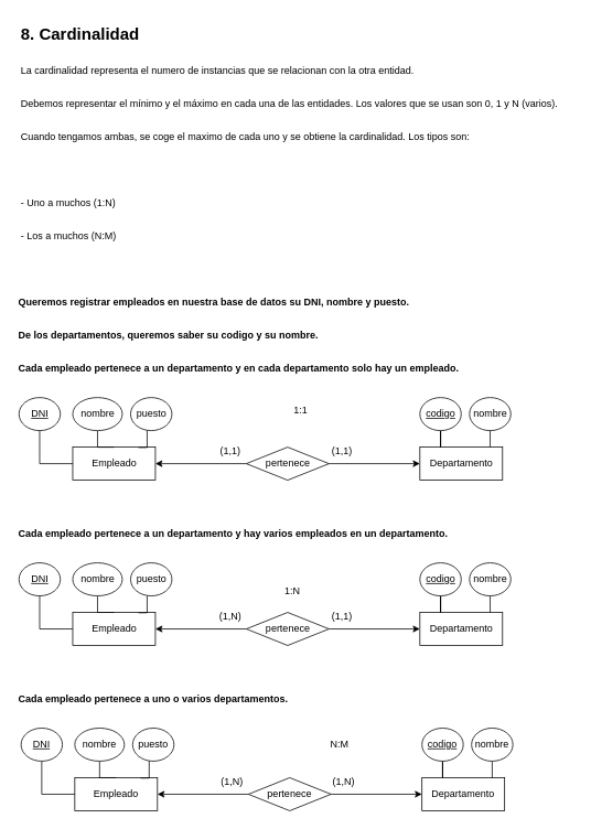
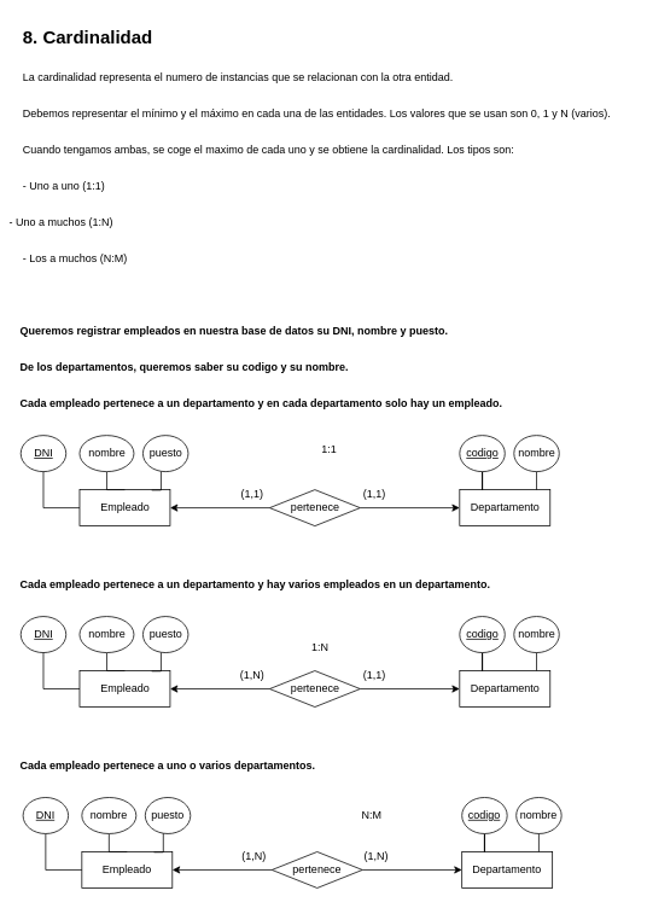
  <mxCell id="0" />
  <mxCell id="1" parent="0" />
  <mxCell id="2" value="8. Cardinalidad" style="text;html=1;align=left;verticalAlign=middle;resizable=0;points=[];autosize=1;strokeColor=none;fillColor=none;strokeWidth=0;fontSize=20;fontStyle=1" parent="1" vertex="1"><mxGeometry x="22.5" y="20" width="160" height="40" as="geometry" /></mxCell>
  <mxCell id="3" value="La cardinalidad representa el numero de instancias que se relacionan con la otra entidad." style="text;html=1;align=left;verticalAlign=middle;resizable=0;points=[];autosize=1;strokeColor=none;fillColor=none;" parent="1" vertex="1"><mxGeometry x="22.5" y="70" width="500" height="30" as="geometry" /></mxCell>
  <mxCell id="4" value="&lt;span style=&quot;color: rgba(0, 0, 0, 0); font-family: monospace; font-size: 0px; font-weight: 400;&quot;&gt;%3CmxGraphModel%3E%3Croot%3E%3CmxCell%20id%3D%220%22%2F%3E%3CmxCell%20id%3D%221%22%20parent%3D%220%22%2F%3E%3CmxCell%20id%3D%222%22%20value%3D%22Queremos%20registrar%20empleados%20en%20nuestra%20base%20de%20datos%20su%20DNI%2C%20nombre%2C%20fecha%20%26lt%3Bspan%20style%3D%26quot%3Bbackground-color%3A%20initial%3B%26quot%3B%26gt%3By%20puesto.%20Cada%20empleado%20pertence%20a%20un%20departamento.%26lt%3B%2Fspan%26gt%3B%22%20style%3D%22text%3Bhtml%3D1%3Balign%3Dleft%3BverticalAlign%3Dmiddle%3Bresizable%3D0%3Bpoints%3D%5B%5D%3Bautosize%3D1%3BstrokeColor%3Dnone%3BfillColor%3Dnone%3BfontStyle%3D1%22%20vertex%3D%221%22%20parent%3D%221%22%3E%3CmxGeometry%20x%3D%2240%22%20y%3D%222130%22%20width%3D%22750%22%20height%3D%2230%22%20as%3D%22geometry%22%2F%3E%3C%2FmxCell%3E%3C%2Froot%3E%3C%2FmxGraphModel%3E&lt;/span&gt;" style="text;html=1;align=left;verticalAlign=middle;resizable=0;points=[];autosize=1;strokeColor=none;fillColor=none;fontStyle=1" parent="1" vertex="1"><mxGeometry x="22.5" y="350" width="20" height="30" as="geometry" /></mxCell>
  <mxCell id="5" value="Empleado" style="whiteSpace=wrap;html=1;align=center;" parent="1" vertex="1"><mxGeometry x="87.5" y="540" width="100" height="40" as="geometry" /></mxCell>
  <mxCell id="6" style="edgeStyle=orthogonalEdgeStyle;rounded=0;orthogonalLoop=1;jettySize=auto;html=1;endArrow=none;endFill=0;" parent="1" source="7" target="5" edge="1"><mxGeometry relative="1" as="geometry" /></mxCell>
  <mxCell id="7" value="nombre" style="ellipse;whiteSpace=wrap;html=1;align=center;" parent="1" vertex="1"><mxGeometry x="87.5" y="480" width="60" height="40" as="geometry" /></mxCell>
  <mxCell id="8" style="edgeStyle=orthogonalEdgeStyle;rounded=0;orthogonalLoop=1;jettySize=auto;html=1;entryX=0;entryY=0.5;entryDx=0;entryDy=0;endArrow=none;endFill=0;" parent="1" source="9" target="5" edge="1"><mxGeometry relative="1" as="geometry"><Array as="points"><mxPoint x="47.5" y="560" /></Array></mxGeometry></mxCell>
  <mxCell id="9" value="DNI" style="ellipse;whiteSpace=wrap;html=1;align=center;fontStyle=4;" parent="1" vertex="1"><mxGeometry x="22.5" y="480" width="50" height="40" as="geometry" /></mxCell>
  <mxCell id="10" style="edgeStyle=orthogonalEdgeStyle;rounded=0;orthogonalLoop=1;jettySize=auto;html=1;entryX=0.796;entryY=0.011;entryDx=0;entryDy=0;endArrow=none;endFill=0;entryPerimeter=0;" parent="1" source="11" target="5" edge="1"><mxGeometry relative="1" as="geometry"><Array as="points"><mxPoint x="177.5" y="500" /><mxPoint x="177.5" y="540" /><mxPoint x="167.5" y="540" /></Array></mxGeometry></mxCell>
  <mxCell id="11" value="puesto" style="ellipse;whiteSpace=wrap;html=1;align=center;" parent="1" vertex="1"><mxGeometry x="157.5" y="480" width="50" height="40" as="geometry" /></mxCell>
  <mxCell id="12" value="Departamento" style="whiteSpace=wrap;html=1;align=center;" parent="1" vertex="1"><mxGeometry x="507.5" y="540" width="100" height="40" as="geometry" /></mxCell>
  <mxCell id="13" style="edgeStyle=orthogonalEdgeStyle;rounded=0;orthogonalLoop=1;jettySize=auto;html=1;entryX=0.25;entryY=0;entryDx=0;entryDy=0;endArrow=none;endFill=0;" parent="1" source="14" target="12" edge="1"><mxGeometry relative="1" as="geometry" /></mxCell>
  <mxCell id="14" value="codigo" style="ellipse;whiteSpace=wrap;html=1;align=center;fontStyle=4;" parent="1" vertex="1"><mxGeometry x="507.5" y="480" width="50" height="40" as="geometry" /></mxCell>
  <mxCell id="15" value="nombre" style="ellipse;whiteSpace=wrap;html=1;align=center;" parent="1" vertex="1"><mxGeometry x="567.5" y="480" width="50" height="40" as="geometry" /></mxCell>
  <mxCell id="16" style="edgeStyle=orthogonalEdgeStyle;rounded=0;orthogonalLoop=1;jettySize=auto;html=1;entryX=0.841;entryY=-0.018;entryDx=0;entryDy=0;entryPerimeter=0;endArrow=none;endFill=0;" parent="1" source="15" target="12" edge="1"><mxGeometry relative="1" as="geometry" /></mxCell>
  <mxCell id="17" style="edgeStyle=orthogonalEdgeStyle;rounded=0;orthogonalLoop=1;jettySize=auto;html=1;entryX=1;entryY=0.5;entryDx=0;entryDy=0;" parent="1" source="19" target="5" edge="1"><mxGeometry relative="1" as="geometry" /></mxCell>
  <mxCell id="18" style="edgeStyle=orthogonalEdgeStyle;rounded=0;orthogonalLoop=1;jettySize=auto;html=1;entryX=0;entryY=0.5;entryDx=0;entryDy=0;" parent="1" source="19" target="12" edge="1"><mxGeometry relative="1" as="geometry" /></mxCell>
  <mxCell id="19" value="pertenece" style="shape=rhombus;perimeter=rhombusPerimeter;whiteSpace=wrap;html=1;align=center;" parent="1" vertex="1"><mxGeometry x="297.5" y="540" width="100" height="40" as="geometry" /></mxCell>
  <mxCell id="20" value="Debemos representar el mínimo y el máximo en cada una de las entidades. Los valores que se usan son 0, 1 y N (varios)." style="text;html=1;align=left;verticalAlign=middle;resizable=0;points=[];autosize=1;strokeColor=none;fillColor=none;" parent="1" vertex="1"><mxGeometry x="22.5" y="110" width="670" height="30" as="geometry" /></mxCell>
  <mxCell id="21" value="Cuando tengamos ambas, se coge el maximo de cada uno y se obtiene la cardinalidad. Los tipos son:" style="text;html=1;align=left;verticalAlign=middle;resizable=0;points=[];autosize=1;strokeColor=none;fillColor=none;" parent="1" vertex="1"><mxGeometry x="22.5" y="150" width="570" height="30" as="geometry" /></mxCell>
- <mxCell id="23" value="- Uno a muchos (1:N)" style="text;html=1;align=left;verticalAlign=middle;resizable=0;points=[];autosize=1;strokeColor=none;fillColor=none;" parent="1" vertex="1"><mxGeometry x="22.5" y="230" width="140" height="30" as="geometry" /></mxCell>
+ <mxCell id="22" value="- Uno a uno (1:1)" style="text;html=1;align=left;verticalAlign=middle;resizable=0;points=[];autosize=1;strokeColor=none;fillColor=none;" parent="1" vertex="1"><mxGeometry x="22.5" y="190" width="110" height="30" as="geometry" /></mxCell>
+ <mxCell id="23" value="- Uno a muchos (1:N)" style="text;html=1;align=left;verticalAlign=middle;resizable=0;points=[];autosize=1;strokeColor=none;fillColor=none;" parent="1" vertex="1"><mxGeometry x="7.5" y="230" width="140" height="30" as="geometry" /></mxCell>
  <mxCell id="24" value="- Los a muchos (N:M)" style="text;html=1;align=left;verticalAlign=middle;resizable=0;points=[];autosize=1;strokeColor=none;fillColor=none;" parent="1" vertex="1"><mxGeometry x="22.5" y="270" width="160" height="30" as="geometry" /></mxCell>
  <mxCell id="25" value="Queremos registrar empleados en nuestra base de datos su DNI, nombre&amp;nbsp;&lt;span style=&quot;background-color: initial;&quot;&gt;y puesto.&amp;nbsp;&lt;/span&gt;" style="text;html=1;align=left;verticalAlign=middle;resizable=0;points=[];autosize=1;strokeColor=none;fillColor=none;fontStyle=1" parent="1" vertex="1"><mxGeometry x="20" y="350" width="470" height="30" as="geometry" /></mxCell>
  <mxCell id="26" value="(1,1)" style="text;html=1;align=center;verticalAlign=middle;resizable=0;points=[];autosize=1;strokeColor=none;fillColor=none;" parent="1" vertex="1"><mxGeometry x="387.5" y="530" width="50" height="30" as="geometry" /></mxCell>
  <mxCell id="27" value="(1,1)" style="text;html=1;align=center;verticalAlign=middle;resizable=0;points=[];autosize=1;strokeColor=none;fillColor=none;" parent="1" vertex="1"><mxGeometry x="252.5" y="530" width="50" height="30" as="geometry" /></mxCell>
  <mxCell id="28" value="1:1" style="text;html=1;align=center;verticalAlign=middle;resizable=0;points=[];autosize=1;strokeColor=none;fillColor=none;" parent="1" vertex="1"><mxGeometry x="342.5" y="480" width="40" height="30" as="geometry" /></mxCell>
  <mxCell id="29" value="&lt;span style=&quot;color: rgba(0, 0, 0, 0); font-family: monospace; font-size: 0px; font-weight: 400;&quot;&gt;%3CmxGraphModel%3E%3Croot%3E%3CmxCell%20id%3D%220%22%2F%3E%3CmxCell%20id%3D%221%22%20parent%3D%220%22%2F%3E%3CmxCell%20id%3D%222%22%20value%3D%22Queremos%20registrar%20empleados%20en%20nuestra%20base%20de%20datos%20su%20DNI%2C%20nombre%2C%20fecha%20%26lt%3Bspan%20style%3D%26quot%3Bbackground-color%3A%20initial%3B%26quot%3B%26gt%3By%20puesto.%20Cada%20empleado%20pertence%20a%20un%20departamento.%26lt%3B%2Fspan%26gt%3B%22%20style%3D%22text%3Bhtml%3D1%3Balign%3Dleft%3BverticalAlign%3Dmiddle%3Bresizable%3D0%3Bpoints%3D%5B%5D%3Bautosize%3D1%3BstrokeColor%3Dnone%3BfillColor%3Dnone%3BfontStyle%3D1%22%20vertex%3D%221%22%20parent%3D%221%22%3E%3CmxGeometry%20x%3D%2240%22%20y%3D%222130%22%20width%3D%22750%22%20height%3D%2230%22%20as%3D%22geometry%22%2F%3E%3C%2FmxCell%3E%3C%2Froot%3E%3C%2FmxGraphModel%3E&lt;/span&gt;" style="text;html=1;align=left;verticalAlign=middle;resizable=0;points=[];autosize=1;strokeColor=none;fillColor=none;fontStyle=1" parent="1" vertex="1"><mxGeometry x="25" y="700" width="20" height="30" as="geometry" /></mxCell>
  <mxCell id="30" value="Empleado" style="whiteSpace=wrap;html=1;align=center;" parent="1" vertex="1"><mxGeometry x="87.5" y="740" width="100" height="40" as="geometry" /></mxCell>
  <mxCell id="31" style="edgeStyle=orthogonalEdgeStyle;rounded=0;orthogonalLoop=1;jettySize=auto;html=1;endArrow=none;endFill=0;" parent="1" source="32" target="30" edge="1"><mxGeometry relative="1" as="geometry" /></mxCell>
  <mxCell id="32" value="nombre" style="ellipse;whiteSpace=wrap;html=1;align=center;" parent="1" vertex="1"><mxGeometry x="87.5" y="680" width="60" height="40" as="geometry" /></mxCell>
  <mxCell id="33" style="edgeStyle=orthogonalEdgeStyle;rounded=0;orthogonalLoop=1;jettySize=auto;html=1;entryX=0;entryY=0.5;entryDx=0;entryDy=0;endArrow=none;endFill=0;" parent="1" source="34" target="30" edge="1"><mxGeometry relative="1" as="geometry"><Array as="points"><mxPoint x="47.5" y="760" /></Array></mxGeometry></mxCell>
  <mxCell id="34" value="DNI" style="ellipse;whiteSpace=wrap;html=1;align=center;fontStyle=4;" parent="1" vertex="1"><mxGeometry x="22.5" y="680" width="50" height="40" as="geometry" /></mxCell>
  <mxCell id="35" style="edgeStyle=orthogonalEdgeStyle;rounded=0;orthogonalLoop=1;jettySize=auto;html=1;entryX=0.796;entryY=0.011;entryDx=0;entryDy=0;endArrow=none;endFill=0;entryPerimeter=0;" parent="1" source="36" target="30" edge="1"><mxGeometry relative="1" as="geometry"><Array as="points"><mxPoint x="177.5" y="700" /><mxPoint x="177.5" y="740" /><mxPoint x="167.5" y="740" /></Array></mxGeometry></mxCell>
  <mxCell id="36" value="puesto" style="ellipse;whiteSpace=wrap;html=1;align=center;" parent="1" vertex="1"><mxGeometry x="157.5" y="680" width="50" height="40" as="geometry" /></mxCell>
  <mxCell id="37" value="Departamento" style="whiteSpace=wrap;html=1;align=center;" parent="1" vertex="1"><mxGeometry x="507.5" y="740" width="100" height="40" as="geometry" /></mxCell>
  <mxCell id="38" style="edgeStyle=orthogonalEdgeStyle;rounded=0;orthogonalLoop=1;jettySize=auto;html=1;entryX=0.25;entryY=0;entryDx=0;entryDy=0;endArrow=none;endFill=0;" parent="1" source="39" target="37" edge="1"><mxGeometry relative="1" as="geometry" /></mxCell>
  <mxCell id="39" value="codigo" style="ellipse;whiteSpace=wrap;html=1;align=center;fontStyle=4;" parent="1" vertex="1"><mxGeometry x="507.5" y="680" width="50" height="40" as="geometry" /></mxCell>
  <mxCell id="40" value="nombre" style="ellipse;whiteSpace=wrap;html=1;align=center;" parent="1" vertex="1"><mxGeometry x="567.5" y="680" width="50" height="40" as="geometry" /></mxCell>
  <mxCell id="41" style="edgeStyle=orthogonalEdgeStyle;rounded=0;orthogonalLoop=1;jettySize=auto;html=1;entryX=0.841;entryY=-0.018;entryDx=0;entryDy=0;entryPerimeter=0;endArrow=none;endFill=0;" parent="1" source="40" target="37" edge="1"><mxGeometry relative="1" as="geometry" /></mxCell>
  <mxCell id="42" style="edgeStyle=orthogonalEdgeStyle;rounded=0;orthogonalLoop=1;jettySize=auto;html=1;entryX=1;entryY=0.5;entryDx=0;entryDy=0;" parent="1" source="44" target="30" edge="1"><mxGeometry relative="1" as="geometry" /></mxCell>
  <mxCell id="43" style="edgeStyle=orthogonalEdgeStyle;rounded=0;orthogonalLoop=1;jettySize=auto;html=1;entryX=0;entryY=0.5;entryDx=0;entryDy=0;" parent="1" source="44" target="37" edge="1"><mxGeometry relative="1" as="geometry" /></mxCell>
  <mxCell id="44" value="pertenece" style="shape=rhombus;perimeter=rhombusPerimeter;whiteSpace=wrap;html=1;align=center;" parent="1" vertex="1"><mxGeometry x="297.5" y="740" width="100" height="40" as="geometry" /></mxCell>
  <mxCell id="45" value="(1,1)" style="text;html=1;align=center;verticalAlign=middle;resizable=0;points=[];autosize=1;strokeColor=none;fillColor=none;" parent="1" vertex="1"><mxGeometry x="387.5" y="730" width="50" height="30" as="geometry" /></mxCell>
  <mxCell id="46" value="(1,N)" style="text;html=1;align=center;verticalAlign=middle;resizable=0;points=[];autosize=1;strokeColor=none;fillColor=none;" parent="1" vertex="1"><mxGeometry x="252.5" y="730" width="50" height="30" as="geometry" /></mxCell>
  <mxCell id="47" value="1:N" style="text;html=1;align=center;verticalAlign=middle;resizable=0;points=[];autosize=1;strokeColor=none;fillColor=none;" parent="1" vertex="1"><mxGeometry x="332.5" y="700" width="40" height="30" as="geometry" /></mxCell>
  <mxCell id="48" value="&lt;span style=&quot;color: rgba(0, 0, 0, 0); font-family: monospace; font-size: 0px; font-weight: 400;&quot;&gt;%3CmxGraphModel%3E%3Croot%3E%3CmxCell%20id%3D%220%22%2F%3E%3CmxCell%20id%3D%221%22%20parent%3D%220%22%2F%3E%3CmxCell%20id%3D%222%22%20value%3D%22Queremos%20registrar%20empleados%20en%20nuestra%20base%20de%20datos%20su%20DNI%2C%20nombre%2C%20fecha%20%26lt%3Bspan%20style%3D%26quot%3Bbackground-color%3A%20initial%3B%26quot%3B%26gt%3By%20puesto.%20Cada%20empleado%20pertence%20a%20un%20departamento.%26lt%3B%2Fspan%26gt%3B%22%20style%3D%22text%3Bhtml%3D1%3Balign%3Dleft%3BverticalAlign%3Dmiddle%3Bresizable%3D0%3Bpoints%3D%5B%5D%3Bautosize%3D1%3BstrokeColor%3Dnone%3BfillColor%3Dnone%3BfontStyle%3D1%22%20vertex%3D%221%22%20parent%3D%221%22%3E%3CmxGeometry%20x%3D%2240%22%20y%3D%222130%22%20width%3D%22750%22%20height%3D%2230%22%20as%3D%22geometry%22%2F%3E%3C%2FmxCell%3E%3C%2Froot%3E%3C%2FmxGraphModel%3E&lt;/span&gt;" style="text;html=1;align=left;verticalAlign=middle;resizable=0;points=[];autosize=1;strokeColor=none;fillColor=none;fontStyle=1" parent="1" vertex="1"><mxGeometry x="22.5" y="920" width="20" height="30" as="geometry" /></mxCell>
  <mxCell id="49" value="Empleado" style="whiteSpace=wrap;html=1;align=center;" parent="1" vertex="1"><mxGeometry x="90" y="940" width="100" height="40" as="geometry" /></mxCell>
  <mxCell id="50" style="edgeStyle=orthogonalEdgeStyle;rounded=0;orthogonalLoop=1;jettySize=auto;html=1;endArrow=none;endFill=0;" parent="1" source="51" target="49" edge="1"><mxGeometry relative="1" as="geometry" /></mxCell>
  <mxCell id="51" value="nombre" style="ellipse;whiteSpace=wrap;html=1;align=center;" parent="1" vertex="1"><mxGeometry x="90" y="880" width="60" height="40" as="geometry" /></mxCell>
  <mxCell id="52" style="edgeStyle=orthogonalEdgeStyle;rounded=0;orthogonalLoop=1;jettySize=auto;html=1;entryX=0;entryY=0.5;entryDx=0;entryDy=0;endArrow=none;endFill=0;" parent="1" source="53" target="49" edge="1"><mxGeometry relative="1" as="geometry"><Array as="points"><mxPoint x="50" y="960" /></Array></mxGeometry></mxCell>
  <mxCell id="53" value="DNI" style="ellipse;whiteSpace=wrap;html=1;align=center;fontStyle=4;" parent="1" vertex="1"><mxGeometry x="25" y="880" width="50" height="40" as="geometry" /></mxCell>
  <mxCell id="54" style="edgeStyle=orthogonalEdgeStyle;rounded=0;orthogonalLoop=1;jettySize=auto;html=1;entryX=0.796;entryY=0.011;entryDx=0;entryDy=0;endArrow=none;endFill=0;entryPerimeter=0;" parent="1" source="55" target="49" edge="1"><mxGeometry relative="1" as="geometry"><Array as="points"><mxPoint x="180" y="900" /><mxPoint x="180" y="940" /><mxPoint x="170" y="940" /></Array></mxGeometry></mxCell>
  <mxCell id="55" value="puesto" style="ellipse;whiteSpace=wrap;html=1;align=center;" parent="1" vertex="1"><mxGeometry x="160" y="880" width="50" height="40" as="geometry" /></mxCell>
  <mxCell id="56" value="Departamento" style="whiteSpace=wrap;html=1;align=center;" parent="1" vertex="1"><mxGeometry x="510" y="940" width="100" height="40" as="geometry" /></mxCell>
  <mxCell id="57" style="edgeStyle=orthogonalEdgeStyle;rounded=0;orthogonalLoop=1;jettySize=auto;html=1;entryX=0.25;entryY=0;entryDx=0;entryDy=0;endArrow=none;endFill=0;" parent="1" source="58" target="56" edge="1"><mxGeometry relative="1" as="geometry" /></mxCell>
  <mxCell id="58" value="codigo" style="ellipse;whiteSpace=wrap;html=1;align=center;fontStyle=4;" parent="1" vertex="1"><mxGeometry x="510" y="880" width="50" height="40" as="geometry" /></mxCell>
  <mxCell id="59" value="nombre" style="ellipse;whiteSpace=wrap;html=1;align=center;" parent="1" vertex="1"><mxGeometry x="570" y="880" width="50" height="40" as="geometry" /></mxCell>
  <mxCell id="60" style="edgeStyle=orthogonalEdgeStyle;rounded=0;orthogonalLoop=1;jettySize=auto;html=1;entryX=0.841;entryY=-0.018;entryDx=0;entryDy=0;entryPerimeter=0;endArrow=none;endFill=0;" parent="1" source="59" target="56" edge="1"><mxGeometry relative="1" as="geometry" /></mxCell>
  <mxCell id="61" style="edgeStyle=orthogonalEdgeStyle;rounded=0;orthogonalLoop=1;jettySize=auto;html=1;entryX=1;entryY=0.5;entryDx=0;entryDy=0;" parent="1" source="63" target="49" edge="1"><mxGeometry relative="1" as="geometry" /></mxCell>
  <mxCell id="62" style="edgeStyle=orthogonalEdgeStyle;rounded=0;orthogonalLoop=1;jettySize=auto;html=1;entryX=0;entryY=0.5;entryDx=0;entryDy=0;" parent="1" source="63" target="56" edge="1"><mxGeometry relative="1" as="geometry" /></mxCell>
  <mxCell id="63" value="pertenece" style="shape=rhombus;perimeter=rhombusPerimeter;whiteSpace=wrap;html=1;align=center;" parent="1" vertex="1"><mxGeometry x="300" y="940" width="100" height="40" as="geometry" /></mxCell>
  <mxCell id="64" value="(1,N)" style="text;html=1;align=center;verticalAlign=middle;resizable=0;points=[];autosize=1;strokeColor=none;fillColor=none;" parent="1" vertex="1"><mxGeometry x="390" y="930" width="50" height="30" as="geometry" /></mxCell>
  <mxCell id="65" value="(1,N)" style="text;html=1;align=center;verticalAlign=middle;resizable=0;points=[];autosize=1;strokeColor=none;fillColor=none;" parent="1" vertex="1"><mxGeometry x="255" y="930" width="50" height="30" as="geometry" /></mxCell>
  <mxCell id="66" value="N:M" style="text;html=1;align=center;verticalAlign=middle;resizable=0;points=[];autosize=1;strokeColor=none;fillColor=none;" parent="1" vertex="1"><mxGeometry x="385" y="885" width="50" height="30" as="geometry" /></mxCell>
  <mxCell id="67" value="&lt;span style=&quot;font-weight: 700; background-color: initial;&quot;&gt;Cada empleado pertenece a uno o&amp;nbsp;&lt;/span&gt;&lt;span style=&quot;background-color: initial; font-weight: 700;&quot;&gt;varios departamentos.&lt;/span&gt;" style="text;html=1;align=left;verticalAlign=middle;resizable=0;points=[];autosize=1;strokeColor=none;fillColor=none;" parent="1" vertex="1"><mxGeometry x="20" y="830" width="350" height="30" as="geometry" /></mxCell>
  <mxCell id="68" value="&lt;span style=&quot;font-weight: 700; background-color: initial;&quot;&gt;Cada empleado pertenece a un departamento y en cada departamento solo hay un empleado&lt;/span&gt;&lt;span style=&quot;font-weight: 700; background-color: initial;&quot;&gt;.&lt;/span&gt;" style="text;html=1;align=left;verticalAlign=middle;resizable=0;points=[];autosize=1;strokeColor=none;fillColor=none;" parent="1" vertex="1"><mxGeometry x="20" y="430" width="560" height="30" as="geometry" /></mxCell>
  <mxCell id="69" value="&lt;span style=&quot;font-weight: 700;&quot;&gt;Cada empleado pertenece a un departamento y hay varios empleados en un departamento.&lt;/span&gt;" style="text;html=1;align=left;verticalAlign=middle;resizable=0;points=[];autosize=1;strokeColor=none;fillColor=none;" parent="1" vertex="1"><mxGeometry x="20" y="630" width="540" height="30" as="geometry" /></mxCell>
  <mxCell id="70" value="De los departamentos, queremos saber su codigo y su nombre." style="text;html=1;align=left;verticalAlign=middle;resizable=0;points=[];autosize=1;strokeColor=none;fillColor=none;fontStyle=1" parent="1" vertex="1"><mxGeometry x="20" y="390" width="360" height="30" as="geometry" /></mxCell>
